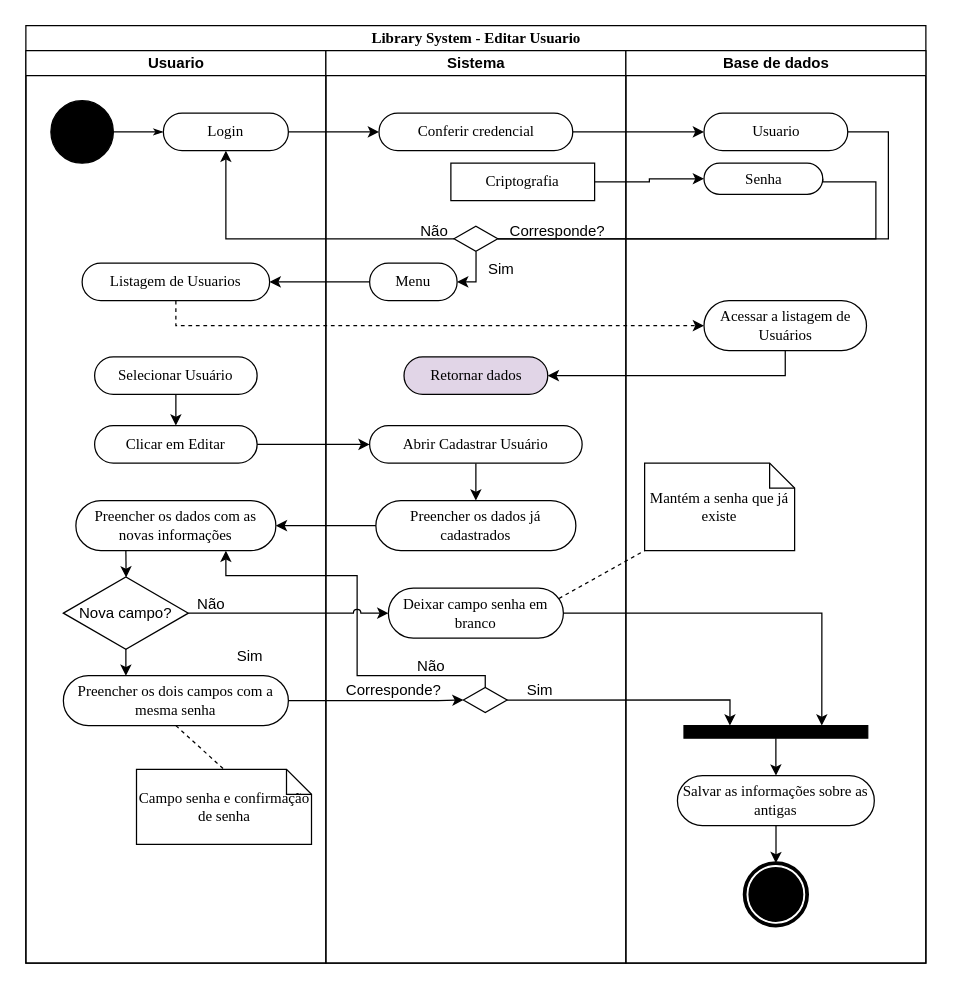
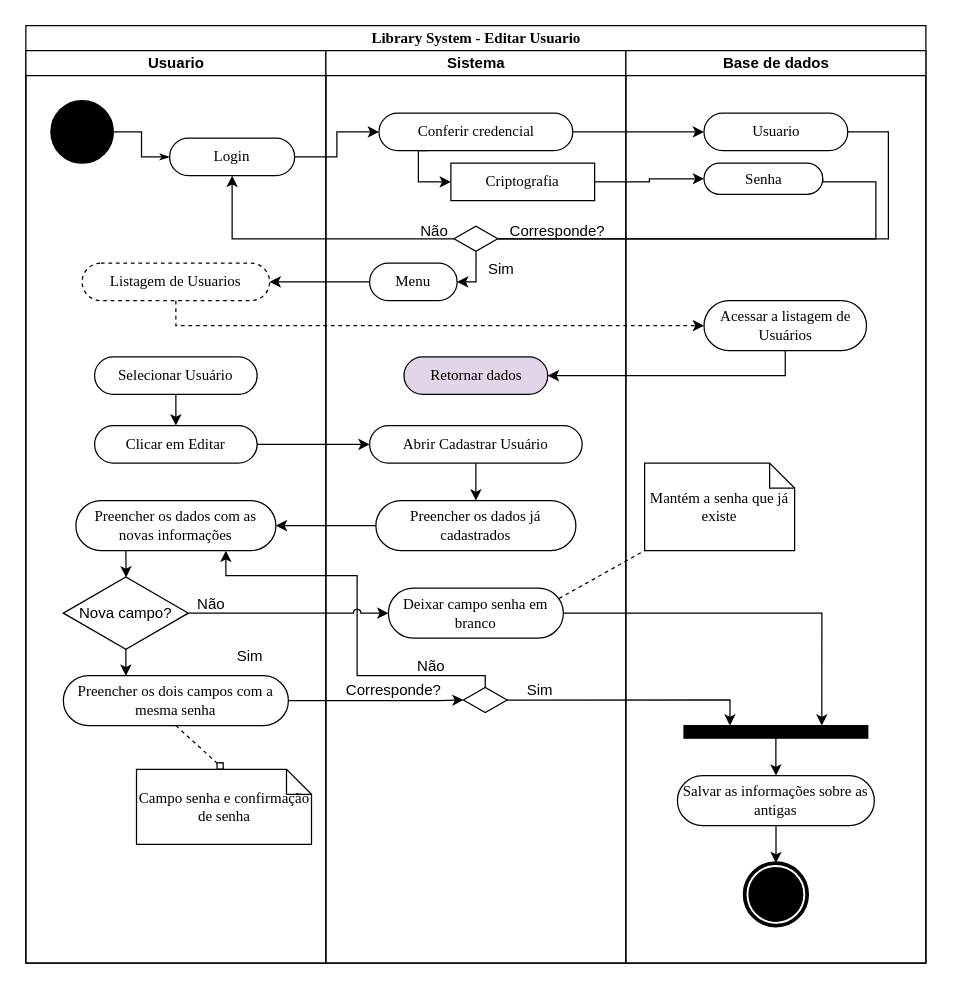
  <mxCell id="0" />
  <mxCell id="1" parent="0" />
  <mxCell id="2" value="Library System - Editar Usuario" style="swimlane;html=1;childLayout=stackLayout;startSize=20;rounded=0;shadow=0;comic=0;labelBackgroundColor=none;strokeWidth=1;fontFamily=Verdana;fontSize=12;align=center;" parent="1" vertex="1"><mxGeometry width="720" height="750" as="geometry" x="20" y="20" /></mxCell>
  <mxCell id="3" style="edgeStyle=orthogonalEdgeStyle;rounded=0;orthogonalLoop=1;jettySize=auto;html=1;exitX=1;exitY=0.5;exitDx=0;exitDy=0;entryX=0;entryY=0.5;entryDx=0;entryDy=0;" parent="2" source="12" target="29" edge="1"><mxGeometry relative="1" as="geometry" /></mxCell>
  <mxCell id="4" style="edgeStyle=orthogonalEdgeStyle;rounded=0;orthogonalLoop=1;jettySize=auto;html=1;exitX=1;exitY=0.5;exitDx=0;exitDy=0;entryX=0;entryY=0.5;entryDx=0;entryDy=0;" parent="2" source="30" target="58" edge="1"><mxGeometry relative="1" as="geometry" /></mxCell>
  <mxCell id="5" style="edgeStyle=orthogonalEdgeStyle;rounded=0;orthogonalLoop=1;jettySize=auto;html=1;exitX=1;exitY=0.5;exitDx=0;exitDy=0;entryX=0;entryY=0.5;entryDx=0;entryDy=0;" parent="2" source="29" target="57" edge="1"><mxGeometry relative="1" as="geometry" /></mxCell>
  <mxCell id="6" style="edgeStyle=orthogonalEdgeStyle;rounded=0;orthogonalLoop=1;jettySize=auto;html=1;exitX=1;exitY=0.5;exitDx=0;exitDy=0;entryX=0.998;entryY=0.503;entryDx=0;entryDy=0;entryPerimeter=0;endArrow=none;endFill=0;" parent="2" source="58" target="31" edge="1"><mxGeometry relative="1" as="geometry"><Array as="points"><mxPoint x="680" y="125" /><mxPoint x="680" y="171" /></Array></mxGeometry></mxCell>
  <mxCell id="7" style="edgeStyle=orthogonalEdgeStyle;rounded=0;orthogonalLoop=1;jettySize=auto;html=1;exitX=1;exitY=0.5;exitDx=0;exitDy=0;entryX=0.998;entryY=0.503;entryDx=0;entryDy=0;entryPerimeter=0;endArrow=none;endFill=0;" parent="2" source="57" target="31" edge="1"><mxGeometry relative="1" as="geometry"><Array as="points"><mxPoint x="690" y="85" /><mxPoint x="690" y="171" /></Array></mxGeometry></mxCell>
  <mxCell id="8" style="edgeStyle=orthogonalEdgeStyle;rounded=0;orthogonalLoop=1;jettySize=auto;html=1;exitX=0.5;exitY=1;exitDx=0;exitDy=0;entryX=0.002;entryY=0.503;entryDx=0;entryDy=0;entryPerimeter=0;startArrow=classic;startFill=1;endArrow=none;endFill=0;" parent="2" source="12" target="31" edge="1"><mxGeometry relative="1" as="geometry" /></mxCell>
  <mxCell id="9" style="edgeStyle=orthogonalEdgeStyle;rounded=0;orthogonalLoop=1;jettySize=auto;html=1;exitX=0;exitY=0.5;exitDx=0;exitDy=0;entryX=1;entryY=0.5;entryDx=0;entryDy=0;" parent="2" source="33" target="14" edge="1"><mxGeometry relative="1" as="geometry"><mxPoint x="190" y="205" as="targetPoint" /></mxGeometry></mxCell>
  <mxCell id="10" value="Usuario" style="swimlane;html=1;startSize=20;" parent="2" vertex="1"><mxGeometry y="20" width="240" height="730" as="geometry" /></mxCell>
  <mxCell id="11" value="" style="ellipse;whiteSpace=wrap;html=1;rounded=0;shadow=0;comic=0;labelBackgroundColor=none;strokeWidth=1;fillColor=#000000;fontFamily=Verdana;fontSize=12;align=center;" parent="10" vertex="1"><mxGeometry x="20" y="40" width="50" height="50" as="geometry" /></mxCell>
- <mxCell id="12" value="Login" style="rounded=1;whiteSpace=wrap;html=1;shadow=0;comic=0;labelBackgroundColor=none;strokeWidth=1;fontFamily=Verdana;fontSize=12;align=center;arcSize=50;" parent="10" vertex="1"><mxGeometry x="110" y="50" width="100" height="30" as="geometry" /></mxCell>
+ <mxCell id="12" value="Login" style="rounded=1;whiteSpace=wrap;html=1;shadow=0;comic=0;labelBackgroundColor=none;strokeWidth=1;fontFamily=Verdana;fontSize=12;align=center;arcSize=50;" parent="10" vertex="1"><mxGeometry x="115" y="70" width="100" height="30" as="geometry" /></mxCell>
  <mxCell id="13" style="edgeStyle=orthogonalEdgeStyle;rounded=0;html=1;labelBackgroundColor=none;startArrow=none;startFill=0;startSize=5;endArrow=classicThin;endFill=1;endSize=5;jettySize=auto;orthogonalLoop=1;strokeWidth=1;fontFamily=Verdana;fontSize=12;entryX=0;entryY=0.5;entryDx=0;entryDy=0;" parent="10" source="11" target="12" edge="1"><mxGeometry relative="1" as="geometry" /></mxCell>
- <mxCell id="14" value="Listagem de Usuarios" style="rounded=1;whiteSpace=wrap;html=1;shadow=0;comic=0;labelBackgroundColor=none;strokeWidth=1;fontFamily=Verdana;fontSize=12;align=center;arcSize=50;" parent="10" vertex="1"><mxGeometry x="45" y="170" width="150" height="30" as="geometry" /></mxCell>
+ <mxCell id="14" value="Listagem de Usuarios" style="rounded=1;whiteSpace=wrap;html=1;shadow=0;comic=0;labelBackgroundColor=none;strokeWidth=1;fontFamily=Verdana;fontSize=12;align=center;arcSize=50;dashed=1;" parent="10" vertex="1"><mxGeometry x="45" y="170" width="150" height="30" as="geometry" /></mxCell>
  <mxCell id="15" style="edgeStyle=orthogonalEdgeStyle;rounded=0;orthogonalLoop=1;jettySize=auto;html=1;exitX=0.5;exitY=1;exitDx=0;exitDy=0;entryX=0.5;entryY=0;entryDx=0;entryDy=0;" edge="1" parent="10" source="16" target="17"><mxGeometry relative="1" as="geometry" /></mxCell>
  <mxCell id="16" value="Selecionar Usuário" style="rounded=1;whiteSpace=wrap;html=1;shadow=0;comic=0;labelBackgroundColor=none;strokeWidth=1;fontFamily=Verdana;fontSize=12;align=center;arcSize=50;" vertex="1" parent="10"><mxGeometry x="55" y="245" width="130" height="30" as="geometry" /></mxCell>
  <mxCell id="17" value="Clicar em Editar" style="rounded=1;whiteSpace=wrap;html=1;shadow=0;comic=0;labelBackgroundColor=none;strokeWidth=1;fontFamily=Verdana;fontSize=12;align=center;arcSize=50;" vertex="1" parent="10"><mxGeometry x="55" y="300" width="130" height="30" as="geometry" /></mxCell>
  <mxCell id="18" value="Preencher os dados com as novas informações" style="rounded=1;whiteSpace=wrap;html=1;shadow=0;comic=0;labelBackgroundColor=none;strokeWidth=1;fontFamily=Verdana;fontSize=12;align=center;arcSize=50;" vertex="1" parent="10"><mxGeometry x="40" y="360" width="160" height="40" as="geometry" /></mxCell>
  <mxCell id="19" value="" style="edgeStyle=orthogonalEdgeStyle;rounded=0;orthogonalLoop=1;jettySize=auto;html=1;exitX=0.499;exitY=0.978;exitDx=0;exitDy=0;exitPerimeter=0;entryX=0.278;entryY=0.003;entryDx=0;entryDy=0;entryPerimeter=0;" edge="1" parent="10" source="20" target="21"><mxGeometry relative="1" as="geometry"><Array as="points"><mxPoint x="80" y="500" /></Array></mxGeometry></mxCell>
  <mxCell id="20" value="Nova campo?" style="html=1;whiteSpace=wrap;aspect=fixed;shape=isoRectangle;fillColor=default;" vertex="1" parent="10"><mxGeometry x="30" y="420" width="100" height="60" as="geometry" /></mxCell>
  <mxCell id="21" value="Preencher os dois campos com a mesma senha" style="rounded=1;whiteSpace=wrap;html=1;shadow=0;comic=0;labelBackgroundColor=none;strokeWidth=1;fontFamily=Verdana;fontSize=12;align=center;arcSize=50;" vertex="1" parent="10"><mxGeometry x="30" y="500" width="180" height="40" as="geometry" /></mxCell>
  <mxCell id="22" value="Não" style="text;html=1;align=center;verticalAlign=middle;whiteSpace=wrap;rounded=0;" vertex="1" parent="10"><mxGeometry x="133" y="438" width="31" height="10" as="geometry" /></mxCell>
  <mxCell id="23" value="Sim" style="text;html=1;align=center;verticalAlign=middle;whiteSpace=wrap;rounded=0;" vertex="1" parent="10"><mxGeometry x="164" y="480" width="31" height="10" as="geometry" /></mxCell>
  <mxCell id="24" style="edgeStyle=orthogonalEdgeStyle;rounded=0;orthogonalLoop=1;jettySize=auto;html=1;exitX=0.25;exitY=1;exitDx=0;exitDy=0;entryX=0.502;entryY=0.024;entryDx=0;entryDy=0;entryPerimeter=0;" edge="1" parent="10" source="18" target="20"><mxGeometry relative="1" as="geometry" /></mxCell>
  <mxCell id="25" value="Campo senha e confirmação de senha" style="shape=note;whiteSpace=wrap;html=1;rounded=0;shadow=0;comic=0;labelBackgroundColor=none;strokeWidth=1;fontFamily=Verdana;fontSize=12;align=center;size=20;" vertex="1" parent="10"><mxGeometry x="88.5" y="575" width="140" height="60" as="geometry" /></mxCell>
- <mxCell id="26" style="rounded=0;orthogonalLoop=1;jettySize=auto;html=1;exitX=0.5;exitY=1;exitDx=0;exitDy=0;entryX=0.5;entryY=0;entryDx=0;entryDy=0;entryPerimeter=0;dashed=1;endArrow=none;endFill=0;" edge="1" parent="10" source="21" target="25"><mxGeometry relative="1" as="geometry" /></mxCell>
+ <mxCell id="26" style="rounded=0;orthogonalLoop=1;jettySize=auto;html=1;exitX=0.5;exitY=1;exitDx=0;exitDy=0;entryX=0.5;entryY=0;entryDx=0;entryDy=0;entryPerimeter=0;dashed=1;endArrow=diamond;endFill=0;" edge="1" parent="10" source="21" target="25"><mxGeometry relative="1" as="geometry" /></mxCell>
  <mxCell id="27" value="Sistema" style="swimlane;html=1;startSize=20;" parent="2" vertex="1"><mxGeometry x="240" y="20" width="240" height="730" as="geometry" /></mxCell>
+ <mxCell id="28" style="edgeStyle=orthogonalEdgeStyle;rounded=0;orthogonalLoop=1;jettySize=auto;html=1;exitX=0.25;exitY=1;exitDx=0;exitDy=0;entryX=0;entryY=0.5;entryDx=0;entryDy=0;" parent="27" source="29" target="30" edge="1"><mxGeometry relative="1" as="geometry"><Array as="points"><mxPoint x="74" y="105" /></Array></mxGeometry></mxCell>
  <mxCell id="29" value="Conferir credencial" style="rounded=1;whiteSpace=wrap;html=1;shadow=0;comic=0;labelBackgroundColor=none;strokeWidth=1;fontFamily=Verdana;fontSize=12;align=center;arcSize=50;" parent="27" vertex="1"><mxGeometry x="42.5" y="50" width="155" height="30" as="geometry" /></mxCell>
  <mxCell id="30" value="Criptografia" style="whiteSpace=wrap;html=1;shadow=0;comic=0;labelBackgroundColor=none;strokeWidth=1;fontFamily=Verdana;fontSize=12;align=center;arcSize=50;rounded=0;" parent="27" vertex="1"><mxGeometry x="100" y="90" width="115" height="30" as="geometry" /></mxCell>
  <mxCell id="31" value="" style="html=1;whiteSpace=wrap;aspect=fixed;shape=isoRectangle;" parent="27" vertex="1"><mxGeometry x="102.5" y="140" width="35" height="21" as="geometry" /></mxCell>
  <mxCell id="32" value="Não" style="text;html=1;align=center;verticalAlign=middle;whiteSpace=wrap;rounded=0;" parent="27" vertex="1"><mxGeometry x="69" y="140" width="36" height="10" as="geometry" /></mxCell>
  <mxCell id="33" value="Menu" style="rounded=1;whiteSpace=wrap;html=1;shadow=0;comic=0;labelBackgroundColor=none;strokeWidth=1;fontFamily=Verdana;fontSize=12;align=center;arcSize=50;" parent="27" vertex="1"><mxGeometry x="35" y="170" width="70" height="30" as="geometry" /></mxCell>
  <mxCell id="34" style="edgeStyle=orthogonalEdgeStyle;rounded=0;orthogonalLoop=1;jettySize=auto;html=1;exitX=1;exitY=0.5;exitDx=0;exitDy=0;entryX=0.504;entryY=0.984;entryDx=0;entryDy=0;entryPerimeter=0;startArrow=classic;startFill=1;endArrow=none;endFill=0;" parent="27" source="33" target="31" edge="1"><mxGeometry relative="1" as="geometry" /></mxCell>
  <mxCell id="35" value="Sim" style="text;html=1;align=center;verticalAlign=middle;whiteSpace=wrap;rounded=0;" parent="27" vertex="1"><mxGeometry x="125" y="170" width="31" height="10" as="geometry" /></mxCell>
  <mxCell id="36" value="Corresponde?" style="text;html=1;align=center;verticalAlign=middle;whiteSpace=wrap;rounded=0;" parent="27" vertex="1"><mxGeometry x="140" y="140" width="90.5" height="10" as="geometry" /></mxCell>
  <mxCell id="37" value="Retornar dados" style="rounded=1;whiteSpace=wrap;html=1;shadow=0;comic=0;labelBackgroundColor=none;strokeWidth=1;fontFamily=Verdana;fontSize=12;align=center;arcSize=50;fillColor=#e1d5e7;" vertex="1" parent="27"><mxGeometry x="62.5" y="245" width="115" height="30" as="geometry" /></mxCell>
  <mxCell id="38" style="edgeStyle=orthogonalEdgeStyle;rounded=0;orthogonalLoop=1;jettySize=auto;html=1;exitX=0.5;exitY=1;exitDx=0;exitDy=0;entryX=0.5;entryY=0;entryDx=0;entryDy=0;" edge="1" parent="27" source="39" target="40"><mxGeometry relative="1" as="geometry" /></mxCell>
  <mxCell id="39" value="Abrir Cadastrar Usuário" style="rounded=1;whiteSpace=wrap;html=1;shadow=0;comic=0;labelBackgroundColor=none;strokeWidth=1;fontFamily=Verdana;fontSize=12;align=center;arcSize=50;" vertex="1" parent="27"><mxGeometry x="35" y="300" width="170" height="30" as="geometry" /></mxCell>
  <mxCell id="40" value="Preencher os dados já cadastrados" style="rounded=1;whiteSpace=wrap;html=1;shadow=0;comic=0;labelBackgroundColor=none;strokeWidth=1;fontFamily=Verdana;fontSize=12;align=center;arcSize=50;" vertex="1" parent="27"><mxGeometry x="40" y="360" width="160" height="40" as="geometry" /></mxCell>
  <mxCell id="41" value="" style="html=1;whiteSpace=wrap;aspect=fixed;shape=isoRectangle;" vertex="1" parent="27"><mxGeometry x="110" y="509" width="35" height="21" as="geometry" /></mxCell>
  <mxCell id="42" value="Corresponde?" style="text;html=1;align=center;verticalAlign=middle;whiteSpace=wrap;rounded=0;" vertex="1" parent="27"><mxGeometry x="9" y="507" width="90.5" height="10" as="geometry" /></mxCell>
  <mxCell id="43" value="Sim" style="text;html=1;align=center;verticalAlign=middle;whiteSpace=wrap;rounded=0;" vertex="1" parent="27"><mxGeometry x="156" y="507" width="31" height="10" as="geometry" /></mxCell>
  <mxCell id="44" value="Não" style="text;html=1;align=center;verticalAlign=middle;whiteSpace=wrap;rounded=0;" vertex="1" parent="27"><mxGeometry x="68.5" y="488" width="31" height="10" as="geometry" /></mxCell>
  <mxCell id="45" value="Deixar campo senha em branco" style="rounded=1;whiteSpace=wrap;html=1;shadow=0;comic=0;labelBackgroundColor=none;strokeWidth=1;fontFamily=Verdana;fontSize=12;align=center;arcSize=50;" vertex="1" parent="27"><mxGeometry x="50" y="430" width="140" height="40" as="geometry" /></mxCell>
  <mxCell id="46" style="edgeStyle=orthogonalEdgeStyle;rounded=0;orthogonalLoop=1;jettySize=auto;html=1;exitX=0.5;exitY=1;exitDx=0;exitDy=0;entryX=1;entryY=0.5;entryDx=0;entryDy=0;" edge="1" parent="2" source="59" target="37"><mxGeometry relative="1" as="geometry"><mxPoint x="460" y="280" as="targetPoint" /><Array as="points"><mxPoint x="608" y="280" /></Array></mxGeometry></mxCell>
  <mxCell id="47" style="edgeStyle=orthogonalEdgeStyle;rounded=0;orthogonalLoop=1;jettySize=auto;html=1;exitX=0.5;exitY=1;exitDx=0;exitDy=0;entryX=0;entryY=0.5;entryDx=0;entryDy=0;dashed=1;" edge="1" parent="2" source="14" target="59"><mxGeometry relative="1" as="geometry"><mxPoint x="520" y="240" as="targetPoint" /><mxPoint x="114.99" y="220" as="sourcePoint" /><Array as="points"><mxPoint x="120" y="240" /></Array></mxGeometry></mxCell>
  <mxCell id="48" style="edgeStyle=orthogonalEdgeStyle;rounded=0;orthogonalLoop=1;jettySize=auto;html=1;exitX=1;exitY=0.5;exitDx=0;exitDy=0;entryX=0.003;entryY=0.501;entryDx=0;entryDy=0;entryPerimeter=0;" edge="1" parent="2" source="21" target="41"><mxGeometry relative="1" as="geometry"><Array as="points"><mxPoint x="330" y="539" /></Array></mxGeometry></mxCell>
  <mxCell id="49" value="" style="edgeStyle=orthogonalEdgeStyle;rounded=0;orthogonalLoop=1;jettySize=auto;html=1;entryX=0.75;entryY=1;entryDx=0;entryDy=0;jumpStyle=arc;exitX=0.5;exitY=0.015;exitDx=0;exitDy=0;exitPerimeter=0;" edge="1" parent="2" source="41" target="18"><mxGeometry relative="1" as="geometry"><Array as="points"><mxPoint x="368" y="520" /><mxPoint x="265" y="520" /><mxPoint x="265" y="440" /><mxPoint x="160" y="440" /></Array></mxGeometry></mxCell>
  <mxCell id="50" value="" style="edgeStyle=orthogonalEdgeStyle;rounded=0;orthogonalLoop=1;jettySize=auto;html=1;entryX=0;entryY=0.5;entryDx=0;entryDy=0;jumpStyle=arc;" edge="1" parent="2" source="20" target="45"><mxGeometry relative="1" as="geometry" /></mxCell>
  <mxCell id="51" style="edgeStyle=orthogonalEdgeStyle;rounded=0;orthogonalLoop=1;jettySize=auto;html=1;entryX=0.25;entryY=0;entryDx=0;entryDy=0;exitX=1;exitY=0.501;exitDx=0;exitDy=0;exitPerimeter=0;" edge="1" parent="2" source="41" target="61"><mxGeometry relative="1" as="geometry"><mxPoint x="365" y="540" as="sourcePoint" /><Array as="points"><mxPoint x="563" y="540" /></Array></mxGeometry></mxCell>
  <mxCell id="52" style="edgeStyle=orthogonalEdgeStyle;rounded=0;orthogonalLoop=1;jettySize=auto;html=1;exitX=1;exitY=0.5;exitDx=0;exitDy=0;entryX=0.75;entryY=0;entryDx=0;entryDy=0;" edge="1" parent="2" source="45" target="61"><mxGeometry relative="1" as="geometry" /></mxCell>
  <mxCell id="53" style="edgeStyle=orthogonalEdgeStyle;rounded=0;orthogonalLoop=1;jettySize=auto;html=1;exitX=1;exitY=0.5;exitDx=0;exitDy=0;entryX=0;entryY=0.5;entryDx=0;entryDy=0;" edge="1" parent="2" source="17" target="39"><mxGeometry relative="1" as="geometry" /></mxCell>
  <mxCell id="54" style="edgeStyle=orthogonalEdgeStyle;rounded=0;orthogonalLoop=1;jettySize=auto;html=1;exitX=0;exitY=0.5;exitDx=0;exitDy=0;entryX=1;entryY=0.5;entryDx=0;entryDy=0;" edge="1" parent="2" source="40" target="18"><mxGeometry relative="1" as="geometry" /></mxCell>
  <mxCell id="55" value="Base de dados" style="swimlane;html=1;startSize=20;" parent="2" vertex="1"><mxGeometry x="480" y="20" width="240" height="730" as="geometry"><mxRectangle x="500" y="20" width="40" height="970" as="alternateBounds" /></mxGeometry></mxCell>
  <mxCell id="56" value="" style="shape=mxgraph.bpmn.shape;html=1;verticalLabelPosition=bottom;labelBackgroundColor=#ffffff;verticalAlign=top;perimeter=ellipsePerimeter;outline=end;symbol=terminate;rounded=0;shadow=0;comic=0;strokeWidth=1;fontFamily=Verdana;fontSize=12;align=center;" parent="55" vertex="1"><mxGeometry x="95" y="650" width="50" height="50" as="geometry" /></mxCell>
  <mxCell id="57" value="Usuario" style="rounded=1;whiteSpace=wrap;html=1;shadow=0;comic=0;labelBackgroundColor=none;strokeWidth=1;fontFamily=Verdana;fontSize=12;align=center;arcSize=50;" parent="55" vertex="1"><mxGeometry x="62.5" y="50" width="115" height="30" as="geometry" /></mxCell>
  <mxCell id="58" value="Senha" style="rounded=1;whiteSpace=wrap;html=1;shadow=0;comic=0;labelBackgroundColor=none;strokeWidth=1;fontFamily=Verdana;fontSize=12;align=center;arcSize=50;" parent="55" vertex="1"><mxGeometry x="62.5" y="90" width="95" height="25" as="geometry" /></mxCell>
  <mxCell id="59" value="Acessar a listagem de Usuários" style="rounded=1;whiteSpace=wrap;html=1;shadow=0;comic=0;labelBackgroundColor=none;strokeWidth=1;fontFamily=Verdana;fontSize=12;align=center;arcSize=50;" vertex="1" parent="55"><mxGeometry x="62.5" y="200" width="130" height="40" as="geometry" /></mxCell>
  <mxCell id="60" value="" style="edgeStyle=orthogonalEdgeStyle;rounded=0;orthogonalLoop=1;jettySize=auto;html=1;" edge="1" parent="55" source="61" target="63"><mxGeometry relative="1" as="geometry" /></mxCell>
  <mxCell id="61" value="" style="whiteSpace=wrap;html=1;rounded=0;shadow=0;comic=0;labelBackgroundColor=none;strokeWidth=1;fillColor=#000000;fontFamily=Verdana;fontSize=12;align=center;rotation=0;" parent="55" vertex="1"><mxGeometry x="46.5" y="540" width="147" height="10" as="geometry" /></mxCell>
  <mxCell id="62" value="" style="edgeStyle=orthogonalEdgeStyle;rounded=0;orthogonalLoop=1;jettySize=auto;html=1;" edge="1" parent="55" source="63" target="56"><mxGeometry relative="1" as="geometry" /></mxCell>
  <mxCell id="63" value="Salvar as informações sobre as antigas" style="rounded=1;whiteSpace=wrap;html=1;shadow=0;comic=0;labelBackgroundColor=none;strokeWidth=1;fontFamily=Verdana;fontSize=12;align=center;arcSize=50;" vertex="1" parent="55"><mxGeometry x="41.25" y="580" width="157.5" height="40" as="geometry" /></mxCell>
  <mxCell id="64" value="Mantém a senha que já existe" style="shape=note;whiteSpace=wrap;html=1;rounded=0;shadow=0;comic=0;labelBackgroundColor=none;strokeWidth=1;fontFamily=Verdana;fontSize=12;align=center;size=20;" parent="55" vertex="1"><mxGeometry x="15" y="330" width="120" height="70" as="geometry" /></mxCell>
  <mxCell id="65" style="rounded=0;orthogonalLoop=1;jettySize=auto;html=1;exitX=0.975;exitY=0.207;exitDx=0;exitDy=0;entryX=0;entryY=1;entryDx=0;entryDy=0;entryPerimeter=0;exitPerimeter=0;dashed=1;endArrow=none;endFill=0;" edge="1" parent="2" source="45" target="64"><mxGeometry relative="1" as="geometry"><mxPoint x="500" y="410" as="targetPoint" /></mxGeometry></mxCell>
